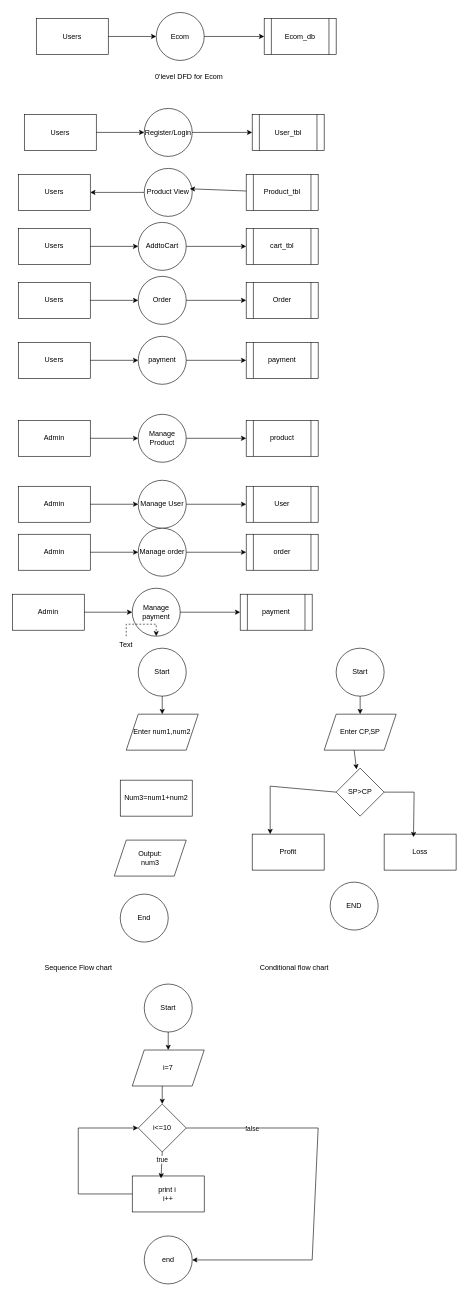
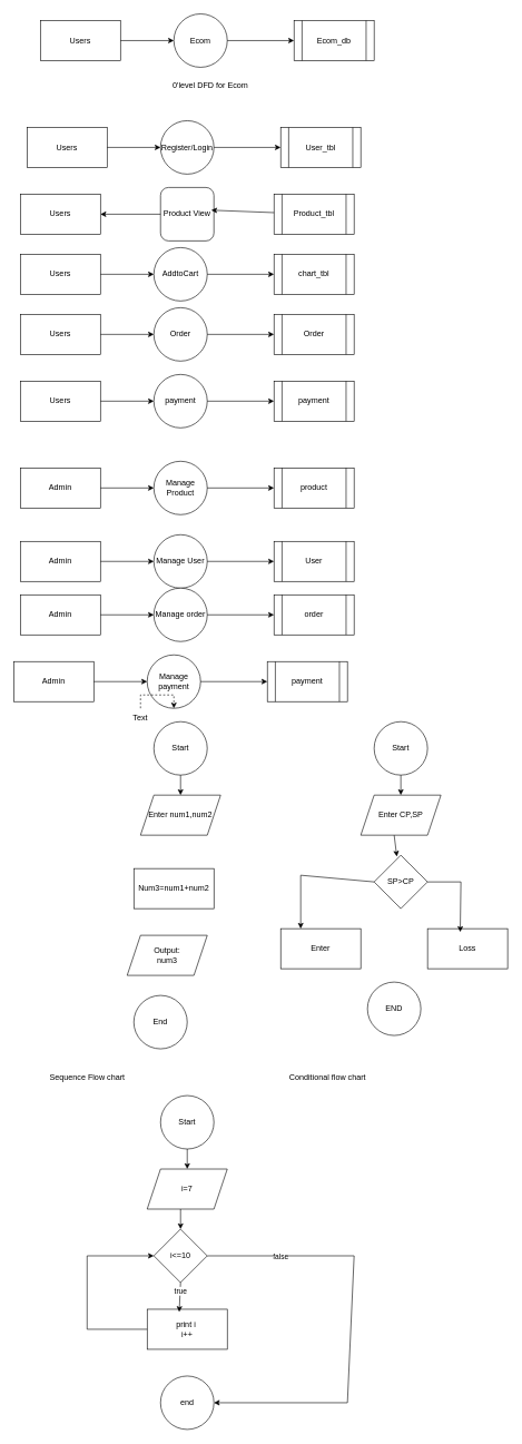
  <mxCell id="0" />
  <mxCell id="1" parent="0" />
  <mxCell id="2" value="Users" style="rounded=0;whiteSpace=wrap;html=1;" vertex="1" parent="1"><mxGeometry x="60" y="30" width="120" height="60" as="geometry" /></mxCell>
  <mxCell id="3" value="Ecom" style="ellipse;whiteSpace=wrap;html=1;aspect=fixed;" vertex="1" parent="1"><mxGeometry x="260" y="20" width="80" height="80" as="geometry" /></mxCell>
  <mxCell id="4" value="Ecom_db" style="shape=process;whiteSpace=wrap;html=1;backgroundOutline=1;" vertex="1" parent="1"><mxGeometry x="440" y="30" width="120" height="60" as="geometry" /></mxCell>
  <mxCell id="5" value="" style="endArrow=classic;html=1;rounded=0;entryX=0;entryY=0.5;entryDx=0;entryDy=0;" edge="1" parent="1" target="3"><mxGeometry width="50" height="50" relative="1" as="geometry"><mxPoint x="180" y="60" as="sourcePoint" /><mxPoint x="230" y="10" as="targetPoint" /></mxGeometry></mxCell>
  <mxCell id="6" value="" style="endArrow=classic;html=1;rounded=0;entryX=0;entryY=0.5;entryDx=0;entryDy=0;" edge="1" parent="1" target="4"><mxGeometry width="50" height="50" relative="1" as="geometry"><mxPoint x="340" y="60" as="sourcePoint" /><mxPoint x="390" y="10" as="targetPoint" /></mxGeometry></mxCell>
  <mxCell id="7" value="0'level DFD for Ecom&lt;div&gt;&lt;br&gt;&lt;/div&gt;" style="text;html=1;align=center;verticalAlign=middle;whiteSpace=wrap;rounded=0;" vertex="1" parent="1"><mxGeometry x="180" y="120" width="270" height="30" as="geometry" /></mxCell>
  <mxCell id="8" value="Users" style="rounded=0;whiteSpace=wrap;html=1;" vertex="1" parent="1"><mxGeometry x="40" y="190" width="120" height="60" as="geometry" /></mxCell>
  <mxCell id="9" value="Register/Login" style="ellipse;whiteSpace=wrap;html=1;aspect=fixed;" vertex="1" parent="1"><mxGeometry x="240" y="180" width="80" height="80" as="geometry" /></mxCell>
  <mxCell id="10" value="User_tbl" style="shape=process;whiteSpace=wrap;html=1;backgroundOutline=1;" vertex="1" parent="1"><mxGeometry x="420" y="190" width="120" height="60" as="geometry" /></mxCell>
  <mxCell id="11" value="" style="endArrow=classic;html=1;rounded=0;entryX=0;entryY=0.5;entryDx=0;entryDy=0;" edge="1" parent="1" target="9"><mxGeometry width="50" height="50" relative="1" as="geometry"><mxPoint x="160" y="220" as="sourcePoint" /><mxPoint x="210" y="170" as="targetPoint" /></mxGeometry></mxCell>
  <mxCell id="12" value="" style="endArrow=classic;html=1;rounded=0;entryX=0;entryY=0.5;entryDx=0;entryDy=0;" edge="1" parent="1" target="10"><mxGeometry width="50" height="50" relative="1" as="geometry"><mxPoint x="320" y="220" as="sourcePoint" /><mxPoint x="370" y="170" as="targetPoint" /></mxGeometry></mxCell>
  <mxCell id="13" value="Users" style="rounded=0;whiteSpace=wrap;html=1;" vertex="1" parent="1"><mxGeometry x="30" y="290" width="120" height="60" as="geometry" /></mxCell>
- <mxCell id="14" value="Product View" style="ellipse;whiteSpace=wrap;html=1;aspect=fixed;" vertex="1" parent="1"><mxGeometry x="240" y="280" width="80" height="80" as="geometry" /></mxCell>
+ <mxCell id="14" value="Product View" style="whiteSpace=wrap;html=1;aspect=fixed;rounded=1;" vertex="1" parent="1"><mxGeometry x="240" y="280" width="80" height="80" as="geometry" /></mxCell>
  <mxCell id="15" value="Product_tbl" style="shape=process;whiteSpace=wrap;html=1;backgroundOutline=1;" vertex="1" parent="1"><mxGeometry x="410" y="290" width="120" height="60" as="geometry" /></mxCell>
  <mxCell id="16" value="" style="endArrow=classic;html=1;rounded=0;exitX=0;exitY=0.5;exitDx=0;exitDy=0;entryX=1;entryY=0.5;entryDx=0;entryDy=0;" edge="1" parent="1" target="13" source="14"><mxGeometry width="50" height="50" relative="1" as="geometry"><mxPoint x="150" y="320" as="sourcePoint" /><mxPoint x="120" y="280" as="targetPoint" /></mxGeometry></mxCell>
  <mxCell id="17" value="" style="endArrow=classic;html=1;rounded=0;entryX=0.95;entryY=0.425;entryDx=0;entryDy=0;entryPerimeter=0;" edge="1" parent="1" target="14" source="15"><mxGeometry width="50" height="50" relative="1" as="geometry"><mxPoint x="310" y="320" as="sourcePoint" /><mxPoint x="360" y="270" as="targetPoint" /></mxGeometry></mxCell>
  <mxCell id="18" value="Users" style="rounded=0;whiteSpace=wrap;html=1;" vertex="1" parent="1"><mxGeometry x="30" y="380" width="120" height="60" as="geometry" /></mxCell>
  <mxCell id="19" value="AddtoCart" style="ellipse;whiteSpace=wrap;html=1;aspect=fixed;" vertex="1" parent="1"><mxGeometry x="230" y="370" width="80" height="80" as="geometry" /></mxCell>
- <mxCell id="20" value="cart_tbl" style="shape=process;whiteSpace=wrap;html=1;backgroundOutline=1;" vertex="1" parent="1"><mxGeometry x="410" y="380" width="120" height="60" as="geometry" /></mxCell>
+ <mxCell id="20" value="chart_tbl" style="shape=process;whiteSpace=wrap;html=1;backgroundOutline=1;" vertex="1" parent="1"><mxGeometry x="410" y="380" width="120" height="60" as="geometry" /></mxCell>
  <mxCell id="21" value="" style="endArrow=classic;html=1;rounded=0;entryX=0;entryY=0.5;entryDx=0;entryDy=0;" edge="1" parent="1" target="19"><mxGeometry width="50" height="50" relative="1" as="geometry"><mxPoint x="150" y="410" as="sourcePoint" /><mxPoint x="200" y="360" as="targetPoint" /></mxGeometry></mxCell>
  <mxCell id="22" value="" style="endArrow=classic;html=1;rounded=0;entryX=0;entryY=0.5;entryDx=0;entryDy=0;" edge="1" parent="1" target="20"><mxGeometry width="50" height="50" relative="1" as="geometry"><mxPoint x="310" y="410" as="sourcePoint" /><mxPoint x="360" y="360" as="targetPoint" /></mxGeometry></mxCell>
  <mxCell id="23" value="Users" style="rounded=0;whiteSpace=wrap;html=1;" vertex="1" parent="1"><mxGeometry x="30" y="470" width="120" height="60" as="geometry" /></mxCell>
  <mxCell id="24" value="Order" style="ellipse;whiteSpace=wrap;html=1;aspect=fixed;" vertex="1" parent="1"><mxGeometry x="230" y="460" width="80" height="80" as="geometry" /></mxCell>
  <mxCell id="25" value="Order" style="shape=process;whiteSpace=wrap;html=1;backgroundOutline=1;" vertex="1" parent="1"><mxGeometry x="410" y="470" width="120" height="60" as="geometry" /></mxCell>
  <mxCell id="26" value="" style="endArrow=classic;html=1;rounded=0;entryX=0;entryY=0.5;entryDx=0;entryDy=0;" edge="1" parent="1" target="24"><mxGeometry width="50" height="50" relative="1" as="geometry"><mxPoint x="150" y="500" as="sourcePoint" /><mxPoint x="200" y="450" as="targetPoint" /></mxGeometry></mxCell>
  <mxCell id="27" value="" style="endArrow=classic;html=1;rounded=0;entryX=0;entryY=0.5;entryDx=0;entryDy=0;" edge="1" parent="1" target="25"><mxGeometry width="50" height="50" relative="1" as="geometry"><mxPoint x="310" y="500" as="sourcePoint" /><mxPoint x="360" y="450" as="targetPoint" /></mxGeometry></mxCell>
  <mxCell id="28" value="Users" style="rounded=0;whiteSpace=wrap;html=1;" vertex="1" parent="1"><mxGeometry x="30" y="570" width="120" height="60" as="geometry" /></mxCell>
  <mxCell id="29" value="payment" style="ellipse;whiteSpace=wrap;html=1;aspect=fixed;" vertex="1" parent="1"><mxGeometry x="230" y="560" width="80" height="80" as="geometry" /></mxCell>
  <mxCell id="30" value="payment" style="shape=process;whiteSpace=wrap;html=1;backgroundOutline=1;" vertex="1" parent="1"><mxGeometry x="410" y="570" width="120" height="60" as="geometry" /></mxCell>
  <mxCell id="31" value="" style="endArrow=classic;html=1;rounded=0;entryX=0;entryY=0.5;entryDx=0;entryDy=0;" edge="1" parent="1" target="29"><mxGeometry width="50" height="50" relative="1" as="geometry"><mxPoint x="150" y="600" as="sourcePoint" /><mxPoint x="200" y="550" as="targetPoint" /></mxGeometry></mxCell>
  <mxCell id="32" value="" style="endArrow=classic;html=1;rounded=0;entryX=0;entryY=0.5;entryDx=0;entryDy=0;" edge="1" parent="1" target="30"><mxGeometry width="50" height="50" relative="1" as="geometry"><mxPoint x="310" y="600" as="sourcePoint" /><mxPoint x="360" y="550" as="targetPoint" /></mxGeometry></mxCell>
  <mxCell id="33" value="Admin" style="rounded=0;whiteSpace=wrap;html=1;" vertex="1" parent="1"><mxGeometry x="30" y="700" width="120" height="60" as="geometry" /></mxCell>
  <mxCell id="34" value="Manage Product" style="ellipse;whiteSpace=wrap;html=1;aspect=fixed;" vertex="1" parent="1"><mxGeometry x="230" y="690" width="80" height="80" as="geometry" /></mxCell>
  <mxCell id="35" value="product&lt;span style=&quot;color: rgba(0, 0, 0, 0); font-family: monospace; font-size: 0px; text-align: start; text-wrap-mode: nowrap;&quot;&gt;%3CmxGraphModel%3E%3Croot%3E%3CmxCell%20id%3D%220%22%2F%3E%3CmxCell%20id%3D%221%22%20parent%3D%220%22%2F%3E%3CmxCell%20id%3D%222%22%20value%3D%22Users%22%20style%3D%22rounded%3D0%3BwhiteSpace%3Dwrap%3Bhtml%3D1%3B%22%20vertex%3D%221%22%20parent%3D%221%22%3E%3CmxGeometry%20x%3D%22100%22%20y%3D%22580%22%20width%3D%22120%22%20height%3D%2260%22%20as%3D%22geometry%22%2F%3E%3C%2FmxCell%3E%3CmxCell%20id%3D%223%22%20value%3D%22payment%22%20style%3D%22ellipse%3BwhiteSpace%3Dwrap%3Bhtml%3D1%3Baspect%3Dfixed%3B%22%20vertex%3D%221%22%20parent%3D%221%22%3E%3CmxGeometry%20x%3D%22300%22%20y%3D%22570%22%20width%3D%2280%22%20height%3D%2280%22%20as%3D%22geometry%22%2F%3E%3C%2FmxCell%3E%3CmxCell%20id%3D%224%22%20value%3D%22payment%22%20style%3D%22shape%3Dprocess%3BwhiteSpace%3Dwrap%3Bhtml%3D1%3BbackgroundOutline%3D1%3B%22%20vertex%3D%221%22%20parent%3D%221%22%3E%3CmxGeometry%20x%3D%22480%22%20y%3D%22580%22%20width%3D%22120%22%20height%3D%2260%22%20as%3D%22geometry%22%2F%3E%3C%2FmxCell%3E%3CmxCell%20id%3D%225%22%20value%3D%22%22%20style%3D%22endArrow%3Dclassic%3Bhtml%3D1%3Brounded%3D0%3BentryX%3D0%3BentryY%3D0.5%3BentryDx%3D0%3BentryDy%3D0%3B%22%20edge%3D%221%22%20target%3D%223%22%20parent%3D%221%22%3E%3CmxGeometry%20width%3D%2250%22%20height%3D%2250%22%20relative%3D%221%22%20as%3D%22geometry%22%3E%3CmxPoint%20x%3D%22220%22%20y%3D%22610%22%20as%3D%22sourcePoint%22%2F%3E%3CmxPoint%20x%3D%22270%22%20y%3D%22560%22%20as%3D%22targetPoint%22%2F%3E%3C%2FmxGeometry%3E%3C%2FmxCell%3E%3CmxCell%20id%3D%226%22%20value%3D%22%22%20style%3D%22endArrow%3Dclassic%3Bhtml%3D1%3Brounded%3D0%3BentryX%3D0%3BentryY%3D0.5%3BentryDx%3D0%3BentryDy%3D0%3B%22%20edge%3D%221%22%20target%3D%224%22%20parent%3D%221%22%3E%3CmxGeometry%20width%3D%2250%22%20height%3D%2250%22%20relative%3D%221%22%20as%3D%22geometry%22%3E%3CmxPoint%20x%3D%22380%22%20y%3D%22610%22%20as%3D%22sourcePoint%22%2F%3E%3CmxPoint%20x%3D%22430%22%20y%3D%22560%22%20as%3D%22targetPoint%22%2F%3E%3C%2FmxGeometry%3E%3C%2FmxCell%3E%3C%2Froot%3E%3C%2FmxGraphModel%3E&lt;/span&gt;" style="shape=process;whiteSpace=wrap;html=1;backgroundOutline=1;" vertex="1" parent="1"><mxGeometry x="410" y="700" width="120" height="60" as="geometry" /></mxCell>
  <mxCell id="36" value="" style="endArrow=classic;html=1;rounded=0;entryX=0;entryY=0.5;entryDx=0;entryDy=0;" edge="1" parent="1" target="34"><mxGeometry width="50" height="50" relative="1" as="geometry"><mxPoint x="150" y="730" as="sourcePoint" /><mxPoint x="200" y="680" as="targetPoint" /></mxGeometry></mxCell>
  <mxCell id="37" value="" style="endArrow=classic;html=1;rounded=0;entryX=0;entryY=0.5;entryDx=0;entryDy=0;" edge="1" parent="1" target="35"><mxGeometry width="50" height="50" relative="1" as="geometry"><mxPoint x="310" y="730" as="sourcePoint" /><mxPoint x="360" y="680" as="targetPoint" /></mxGeometry></mxCell>
  <mxCell id="38" value="Admin" style="rounded=0;whiteSpace=wrap;html=1;" vertex="1" parent="1"><mxGeometry x="30" y="810" width="120" height="60" as="geometry" /></mxCell>
  <mxCell id="39" value="Manage User" style="ellipse;whiteSpace=wrap;html=1;aspect=fixed;" vertex="1" parent="1"><mxGeometry x="230" y="800" width="80" height="80" as="geometry" /></mxCell>
  <mxCell id="40" value="User" style="shape=process;whiteSpace=wrap;html=1;backgroundOutline=1;" vertex="1" parent="1"><mxGeometry x="410" y="810" width="120" height="60" as="geometry" /></mxCell>
  <mxCell id="41" value="" style="endArrow=classic;html=1;rounded=0;entryX=0;entryY=0.5;entryDx=0;entryDy=0;" edge="1" parent="1" target="39"><mxGeometry width="50" height="50" relative="1" as="geometry"><mxPoint x="150" y="840" as="sourcePoint" /><mxPoint x="200" y="790" as="targetPoint" /></mxGeometry></mxCell>
  <mxCell id="42" value="" style="endArrow=classic;html=1;rounded=0;entryX=0;entryY=0.5;entryDx=0;entryDy=0;" edge="1" parent="1" target="40"><mxGeometry width="50" height="50" relative="1" as="geometry"><mxPoint x="310" y="840" as="sourcePoint" /><mxPoint x="360" y="790" as="targetPoint" /></mxGeometry></mxCell>
  <mxCell id="43" value="Admin" style="rounded=0;whiteSpace=wrap;html=1;" vertex="1" parent="1"><mxGeometry x="30" y="890" width="120" height="60" as="geometry" /></mxCell>
  <mxCell id="44" value="Manage order" style="ellipse;whiteSpace=wrap;html=1;aspect=fixed;" vertex="1" parent="1"><mxGeometry x="230" y="880" width="80" height="80" as="geometry" /></mxCell>
  <mxCell id="45" value="order" style="shape=process;whiteSpace=wrap;html=1;backgroundOutline=1;" vertex="1" parent="1"><mxGeometry x="410" y="890" width="120" height="60" as="geometry" /></mxCell>
  <mxCell id="46" value="" style="endArrow=classic;html=1;rounded=0;entryX=0;entryY=0.5;entryDx=0;entryDy=0;" edge="1" parent="1" target="44"><mxGeometry width="50" height="50" relative="1" as="geometry"><mxPoint x="150" y="920" as="sourcePoint" /><mxPoint x="200" y="870" as="targetPoint" /></mxGeometry></mxCell>
  <mxCell id="47" value="" style="endArrow=classic;html=1;rounded=0;entryX=0;entryY=0.5;entryDx=0;entryDy=0;" edge="1" parent="1" target="45"><mxGeometry width="50" height="50" relative="1" as="geometry"><mxPoint x="310" y="920" as="sourcePoint" /><mxPoint x="360" y="870" as="targetPoint" /></mxGeometry></mxCell>
  <mxCell id="48" value="Admin" style="rounded=0;whiteSpace=wrap;html=1;" vertex="1" parent="1"><mxGeometry x="20" y="990" width="120" height="60" as="geometry" /></mxCell>
  <mxCell id="49" value="Manage payment" style="ellipse;whiteSpace=wrap;html=1;aspect=fixed;" vertex="1" parent="1"><mxGeometry x="220" y="980" width="80" height="80" as="geometry" /></mxCell>
  <mxCell id="50" value="payment" style="shape=process;whiteSpace=wrap;html=1;backgroundOutline=1;" vertex="1" parent="1"><mxGeometry x="400" y="990" width="120" height="60" as="geometry" /></mxCell>
  <mxCell id="51" value="" style="endArrow=classic;html=1;rounded=0;entryX=0;entryY=0.5;entryDx=0;entryDy=0;" edge="1" parent="1" target="49"><mxGeometry width="50" height="50" relative="1" as="geometry"><mxPoint x="140" y="1020" as="sourcePoint" /><mxPoint x="190" y="970" as="targetPoint" /></mxGeometry></mxCell>
  <mxCell id="52" value="" style="endArrow=classic;html=1;rounded=0;entryX=0;entryY=0.5;entryDx=0;entryDy=0;" edge="1" parent="1" target="50"><mxGeometry width="50" height="50" relative="1" as="geometry"><mxPoint x="300" y="1020" as="sourcePoint" /><mxPoint x="350" y="970" as="targetPoint" /></mxGeometry></mxCell>
  <mxCell id="53" value="" style="edgeStyle=orthogonalEdgeStyle;rounded=0;orthogonalLoop=1;jettySize=auto;html=1;dashed=1;" edge="1" parent="1" source="54" target="49"><mxGeometry relative="1" as="geometry" /></mxCell>
  <mxCell id="54" value="Text" style="text;html=1;align=center;verticalAlign=middle;whiteSpace=wrap;rounded=0;" vertex="1" parent="1"><mxGeometry x="180" y="1060" width="60" height="30" as="geometry" /></mxCell>
  <mxCell id="55" value="Start" style="ellipse;whiteSpace=wrap;html=1;aspect=fixed;" vertex="1" parent="1"><mxGeometry x="230" y="1080" width="80" height="80" as="geometry" /></mxCell>
  <mxCell id="56" value="Enter num1,num2" style="shape=parallelogram;perimeter=parallelogramPerimeter;whiteSpace=wrap;html=1;fixedSize=1;" vertex="1" parent="1"><mxGeometry x="210" y="1190" width="120" height="60" as="geometry" /></mxCell>
  <mxCell id="57" value="Num3=num1+num2" style="rounded=0;whiteSpace=wrap;html=1;" vertex="1" parent="1"><mxGeometry x="200" y="1300" width="120" height="60" as="geometry" /></mxCell>
  <mxCell id="58" value="Output:&lt;div&gt;num3&lt;/div&gt;" style="shape=parallelogram;perimeter=parallelogramPerimeter;whiteSpace=wrap;html=1;fixedSize=1;" vertex="1" parent="1"><mxGeometry x="190" y="1400" width="120" height="60" as="geometry" /></mxCell>
  <mxCell id="59" value="End" style="ellipse;whiteSpace=wrap;html=1;aspect=fixed;" vertex="1" parent="1"><mxGeometry x="200" y="1490" width="80" height="80" as="geometry" /></mxCell>
  <mxCell id="60" value="" style="endArrow=classic;html=1;rounded=0;entryX=0.5;entryY=0;entryDx=0;entryDy=0;" edge="1" parent="1" target="56"><mxGeometry width="50" height="50" relative="1" as="geometry"><mxPoint x="270" y="1160" as="sourcePoint" /><mxPoint x="320" y="1110" as="targetPoint" /></mxGeometry></mxCell>
  <mxCell id="61" value="Sequence Flow chart" style="text;html=1;align=center;verticalAlign=middle;resizable=0;points=[];autosize=1;strokeColor=none;fillColor=none;" vertex="1" parent="1"><mxGeometry x="60" y="1598" width="140" height="30" as="geometry" /></mxCell>
  <mxCell id="62" value="Start" style="ellipse;whiteSpace=wrap;html=1;aspect=fixed;" vertex="1" parent="1"><mxGeometry x="560" y="1080" width="80" height="80" as="geometry" /></mxCell>
  <mxCell id="63" value="Enter CP,SP" style="shape=parallelogram;perimeter=parallelogramPerimeter;whiteSpace=wrap;html=1;fixedSize=1;" vertex="1" parent="1"><mxGeometry x="540" y="1190" width="120" height="60" as="geometry" /></mxCell>
  <mxCell id="64" value="SP&amp;gt;CP" style="rhombus;whiteSpace=wrap;html=1;" vertex="1" parent="1"><mxGeometry x="560" y="1280" width="80" height="80" as="geometry" /></mxCell>
- <mxCell id="65" value="Profit" style="rounded=0;whiteSpace=wrap;html=1;" vertex="1" parent="1"><mxGeometry x="420" y="1390" width="120" height="60" as="geometry" /></mxCell>
+ <mxCell id="65" value="Enter" style="rounded=0;whiteSpace=wrap;html=1;" vertex="1" parent="1"><mxGeometry x="420" y="1390" width="120" height="60" as="geometry" /></mxCell>
  <mxCell id="66" value="Loss" style="rounded=0;whiteSpace=wrap;html=1;" vertex="1" parent="1"><mxGeometry x="640" y="1390" width="120" height="60" as="geometry" /></mxCell>
  <mxCell id="67" value="" style="endArrow=classic;html=1;rounded=0;entryX=0.425;entryY=0.025;entryDx=0;entryDy=0;entryPerimeter=0;" edge="1" parent="1" target="64"><mxGeometry width="50" height="50" relative="1" as="geometry"><mxPoint x="590" y="1250" as="sourcePoint" /><mxPoint x="640" y="1200" as="targetPoint" /></mxGeometry></mxCell>
  <mxCell id="68" value="" style="endArrow=classic;html=1;rounded=0;entryX=0.25;entryY=0;entryDx=0;entryDy=0;exitX=0;exitY=0.5;exitDx=0;exitDy=0;" edge="1" parent="1" source="64" target="65"><mxGeometry width="50" height="50" relative="1" as="geometry"><mxPoint x="420" y="1310" as="sourcePoint" /><mxPoint x="530" y="1240" as="targetPoint" /><Array as="points"><mxPoint x="450" y="1310" /></Array></mxGeometry></mxCell>
  <mxCell id="69" value="" style="endArrow=classic;html=1;rounded=0;entryX=0.408;entryY=0.083;entryDx=0;entryDy=0;entryPerimeter=0;" edge="1" parent="1" target="66"><mxGeometry width="50" height="50" relative="1" as="geometry"><mxPoint x="640" y="1320" as="sourcePoint" /><mxPoint x="694" y="1390" as="targetPoint" /><Array as="points"><mxPoint x="690" y="1320" /></Array></mxGeometry></mxCell>
  <mxCell id="70" value="" style="endArrow=classic;html=1;rounded=0;entryX=0.5;entryY=0;entryDx=0;entryDy=0;" edge="1" parent="1" target="63"><mxGeometry width="50" height="50" relative="1" as="geometry"><mxPoint x="600" y="1160" as="sourcePoint" /><mxPoint x="650" y="1110" as="targetPoint" /></mxGeometry></mxCell>
  <mxCell id="71" value="END" style="ellipse;whiteSpace=wrap;html=1;aspect=fixed;" vertex="1" parent="1"><mxGeometry x="550" y="1470" width="80" height="80" as="geometry" /></mxCell>
  <mxCell id="72" value="Conditional flow chart" style="text;html=1;align=center;verticalAlign=middle;resizable=0;points=[];autosize=1;strokeColor=none;fillColor=none;" vertex="1" parent="1"><mxGeometry x="420" y="1598" width="140" height="30" as="geometry" /></mxCell>
  <mxCell id="73" value="Start" style="ellipse;whiteSpace=wrap;html=1;aspect=fixed;" vertex="1" parent="1"><mxGeometry x="240" y="1640" width="80" height="80" as="geometry" /></mxCell>
  <mxCell id="74" value="i=7" style="shape=parallelogram;perimeter=parallelogramPerimeter;whiteSpace=wrap;html=1;fixedSize=1;" vertex="1" parent="1"><mxGeometry x="220" y="1750" width="120" height="60" as="geometry" /></mxCell>
  <mxCell id="75" value="" style="endArrow=classic;html=1;rounded=0;" edge="1" parent="1" target="74"><mxGeometry width="50" height="50" relative="1" as="geometry"><mxPoint x="280" y="1720" as="sourcePoint" /><mxPoint x="330" y="1670" as="targetPoint" /></mxGeometry></mxCell>
  <mxCell id="76" value="i&amp;lt;=10" style="rhombus;whiteSpace=wrap;html=1;" vertex="1" parent="1"><mxGeometry x="230" y="1840" width="80" height="80" as="geometry" /></mxCell>
  <mxCell id="77" value="print i&amp;nbsp;&lt;div&gt;i++&lt;/div&gt;" style="rounded=0;whiteSpace=wrap;html=1;" vertex="1" parent="1"><mxGeometry x="220" y="1960" width="120" height="60" as="geometry" /></mxCell>
  <mxCell id="78" value="" style="endArrow=classic;html=1;rounded=0;entryX=0.5;entryY=0;entryDx=0;entryDy=0;" edge="1" parent="1" target="76"><mxGeometry width="50" height="50" relative="1" as="geometry"><mxPoint x="270" y="1810" as="sourcePoint" /><mxPoint x="320" y="1760" as="targetPoint" /></mxGeometry></mxCell>
  <mxCell id="79" value="" style="endArrow=classic;html=1;rounded=0;entryX=0.4;entryY=0.067;entryDx=0;entryDy=0;entryPerimeter=0;" edge="1" parent="1" target="77"><mxGeometry width="50" height="50" relative="1" as="geometry"><mxPoint x="270" y="1920" as="sourcePoint" /><mxPoint x="320" y="1870" as="targetPoint" /></mxGeometry></mxCell>
  <mxCell id="80" value="true" style="edgeLabel;html=1;align=center;verticalAlign=middle;resizable=0;points=[];" vertex="1" connectable="0" parent="79"><mxGeometry x="-0.408" relative="1" as="geometry"><mxPoint as="offset" /></mxGeometry></mxCell>
  <mxCell id="81" value="" style="endArrow=classic;html=1;rounded=0;exitX=0;exitY=0.5;exitDx=0;exitDy=0;" edge="1" parent="1" source="77"><mxGeometry width="50" height="50" relative="1" as="geometry"><mxPoint x="180" y="1930" as="sourcePoint" /><mxPoint x="230" y="1880" as="targetPoint" /><Array as="points"><mxPoint x="130" y="1990" /><mxPoint x="130" y="1880" /></Array></mxGeometry></mxCell>
  <mxCell id="82" value="" style="endArrow=classic;html=1;rounded=0;entryX=1;entryY=0.5;entryDx=0;entryDy=0;" edge="1" parent="1" target="84"><mxGeometry width="50" height="50" relative="1" as="geometry"><mxPoint x="310" y="1880" as="sourcePoint" /><mxPoint x="530" y="2040" as="targetPoint" /><Array as="points"><mxPoint x="530" y="1880" /><mxPoint x="520" y="2100" /></Array></mxGeometry></mxCell>
  <mxCell id="83" value="false" style="edgeLabel;html=1;align=center;verticalAlign=middle;resizable=0;points=[];" vertex="1" connectable="0" parent="82"><mxGeometry x="-0.659" y="-1" relative="1" as="geometry"><mxPoint as="offset" /></mxGeometry></mxCell>
  <mxCell id="84" value="end" style="ellipse;whiteSpace=wrap;html=1;aspect=fixed;" vertex="1" parent="1"><mxGeometry x="240" y="2060" width="80" height="80" as="geometry" /></mxCell>
